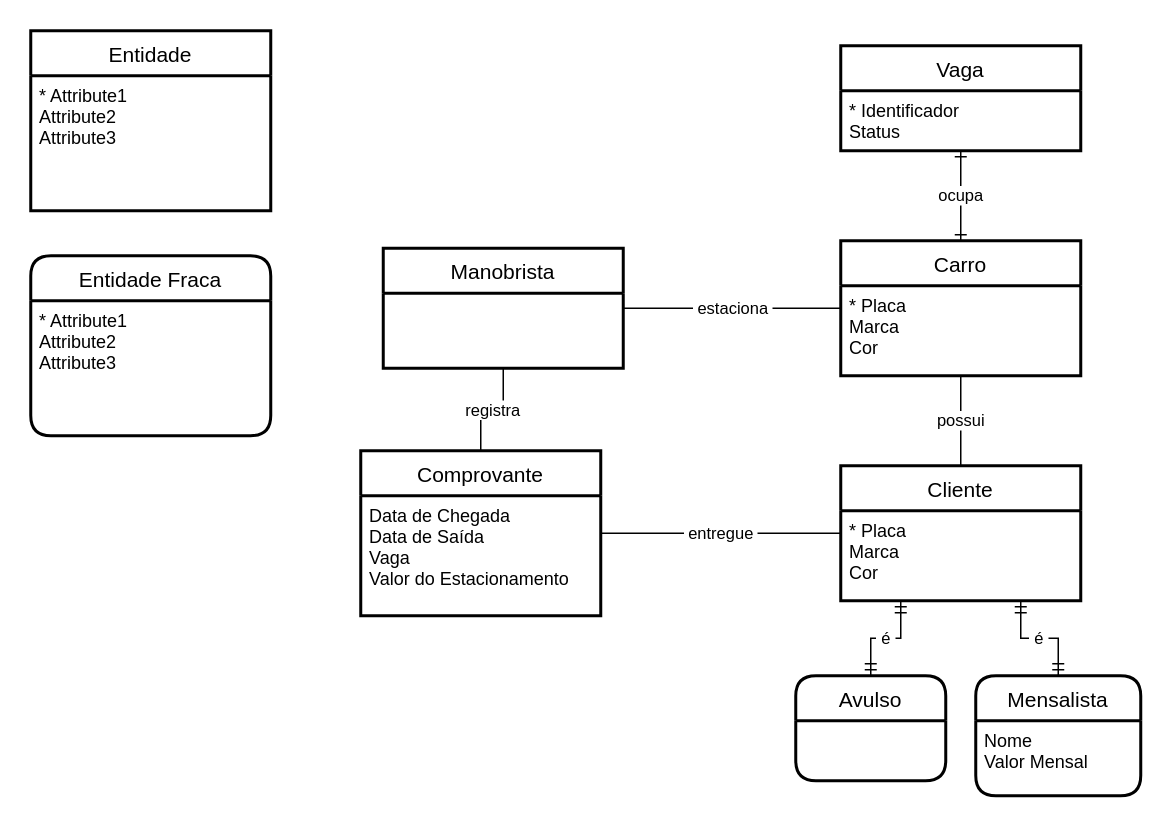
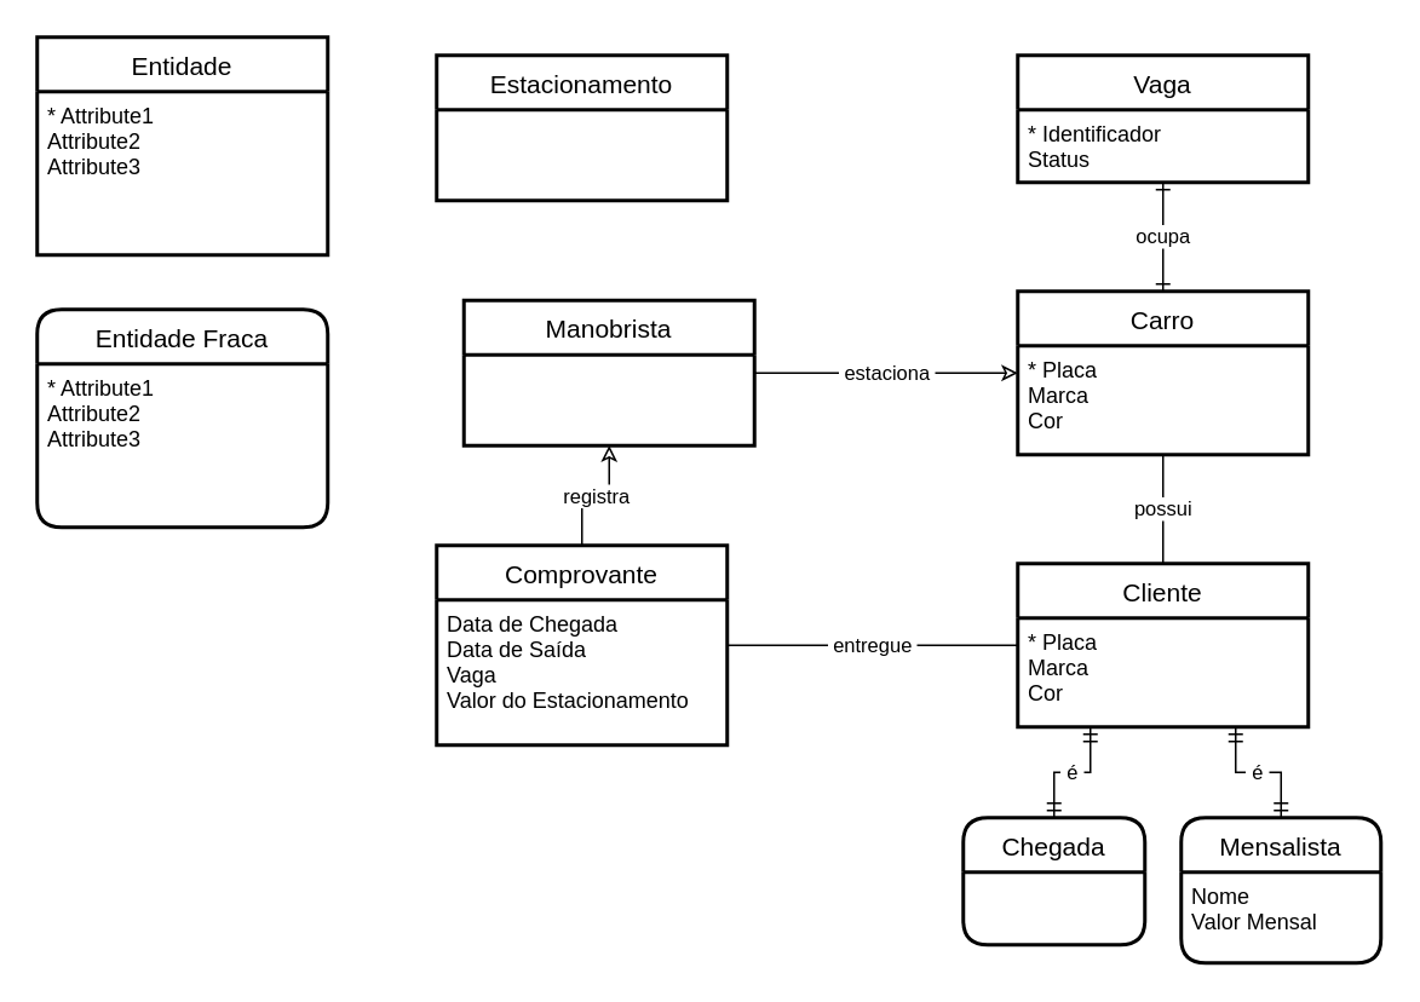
  <mxCell id="0" />
  <mxCell id="1" parent="0" />
  <mxCell id="2" value="Entidade Fraca" style="swimlane;childLayout=stackLayout;horizontal=1;startSize=30;horizontalStack=0;rounded=1;fontSize=14;fontStyle=0;strokeWidth=2;resizeParent=0;resizeLast=1;shadow=0;dashed=0;align=center;" vertex="1" parent="1"><mxGeometry x="20" y="170" width="160" height="120" as="geometry" /></mxCell>
  <mxCell id="3" value="* Attribute1&#10;Attribute2&#10;Attribute3" style="align=left;strokeColor=none;fillColor=none;spacingLeft=4;fontSize=12;verticalAlign=top;resizable=0;rotatable=0;part=1;" vertex="1" parent="2"><mxGeometry y="30" width="160" height="90" as="geometry" /></mxCell>
  <mxCell id="4" value="Entidade" style="swimlane;childLayout=stackLayout;horizontal=1;startSize=30;horizontalStack=0;rounded=0;fontSize=14;fontStyle=0;strokeWidth=2;resizeParent=0;resizeLast=1;shadow=0;dashed=0;align=center;" vertex="1" parent="1"><mxGeometry x="20" y="20" width="160" height="120" as="geometry" /></mxCell>
  <mxCell id="5" value="* Attribute1&#10;Attribute2&#10;Attribute3" style="align=left;strokeColor=none;fillColor=none;spacingLeft=4;fontSize=12;verticalAlign=top;resizable=0;rotatable=0;part=1;" vertex="1" parent="4"><mxGeometry y="30" width="160" height="90" as="geometry" /></mxCell>
+ <mxCell id="6" value="Estacionamento" style="swimlane;childLayout=stackLayout;horizontal=1;startSize=30;horizontalStack=0;rounded=0;fontSize=14;fontStyle=0;strokeWidth=2;resizeParent=0;resizeLast=1;shadow=0;dashed=0;align=center;" vertex="1" parent="1"><mxGeometry x="240" y="30" width="160" height="80" as="geometry"><mxRectangle x="320" y="30" width="130" height="30" as="alternateBounds" /></mxGeometry></mxCell>
  <mxCell id="7" value="Vaga" style="swimlane;childLayout=stackLayout;horizontal=1;startSize=30;horizontalStack=0;rounded=0;fontSize=14;fontStyle=0;strokeWidth=2;resizeParent=0;resizeLast=1;shadow=0;dashed=0;align=center;" vertex="1" parent="1"><mxGeometry x="560" y="30" width="160" height="70" as="geometry" /></mxCell>
  <mxCell id="8" value="* Identificador&#10;Status" style="align=left;strokeColor=none;fillColor=none;spacingLeft=4;fontSize=12;verticalAlign=top;resizable=0;rotatable=0;part=1;" vertex="1" parent="7"><mxGeometry y="30" width="160" height="40" as="geometry" /></mxCell>
  <mxCell id="9" value="&amp;nbsp;ocupa&amp;nbsp;" style="edgeStyle=orthogonalEdgeStyle;rounded=0;orthogonalLoop=1;jettySize=auto;html=1;entryX=0.5;entryY=1;entryDx=0;entryDy=0;startArrow=ERone;startFill=0;endArrow=ERone;endFill=0;exitX=0.5;exitY=0;exitDx=0;exitDy=0;" edge="1" parent="1" source="10" target="8"><mxGeometry relative="1" as="geometry"><mxPoint x="640" y="260" as="sourcePoint" /></mxGeometry></mxCell>
  <mxCell id="10" value="Carro" style="swimlane;childLayout=stackLayout;horizontal=1;startSize=30;horizontalStack=0;rounded=0;fontSize=14;fontStyle=0;strokeWidth=2;resizeParent=0;resizeLast=1;shadow=0;dashed=0;align=center;" vertex="1" parent="1"><mxGeometry x="560" y="160" width="160" height="90" as="geometry" /></mxCell>
  <mxCell id="11" value="* Placa&#10;Marca&#10;Cor" style="align=left;strokeColor=none;fillColor=none;spacingLeft=4;fontSize=12;verticalAlign=top;resizable=0;rotatable=0;part=1;" vertex="1" parent="10"><mxGeometry y="30" width="160" height="60" as="geometry" /></mxCell>
  <mxCell id="12" value="possui" style="edgeStyle=orthogonalEdgeStyle;rounded=0;orthogonalLoop=1;jettySize=auto;html=1;entryX=0.5;entryY=1;entryDx=0;entryDy=0;startArrow=none;startFill=0;endArrow=none;endFill=0;" edge="1" parent="1" source="13" target="11"><mxGeometry relative="1" as="geometry" /></mxCell>
  <mxCell id="13" value="Cliente" style="swimlane;childLayout=stackLayout;horizontal=1;startSize=30;horizontalStack=0;rounded=0;fontSize=14;fontStyle=0;strokeWidth=2;resizeParent=0;resizeLast=1;shadow=0;dashed=0;align=center;" vertex="1" parent="1"><mxGeometry x="560" y="310" width="160" height="90" as="geometry" /></mxCell>
  <mxCell id="14" value="* Placa&#10;Marca&#10;Cor" style="align=left;strokeColor=none;fillColor=none;spacingLeft=4;fontSize=12;verticalAlign=top;resizable=0;rotatable=0;part=1;" vertex="1" parent="13"><mxGeometry y="30" width="160" height="60" as="geometry" /></mxCell>
  <mxCell id="15" value="&amp;nbsp;é&amp;nbsp;" style="edgeStyle=orthogonalEdgeStyle;rounded=0;orthogonalLoop=1;jettySize=auto;html=1;entryX=0.25;entryY=1;entryDx=0;entryDy=0;startArrow=ERmandOne;startFill=0;endArrow=ERmandOne;endFill=0;" edge="1" parent="1" source="16" target="14"><mxGeometry relative="1" as="geometry" /></mxCell>
- <mxCell id="16" value="Avulso" style="swimlane;childLayout=stackLayout;horizontal=1;startSize=30;horizontalStack=0;rounded=1;fontSize=14;fontStyle=0;strokeWidth=2;resizeParent=0;resizeLast=1;shadow=0;dashed=0;align=center;" vertex="1" parent="1"><mxGeometry x="530" y="450" width="100" height="70" as="geometry" /></mxCell>
+ <mxCell id="16" value="Chegada" style="swimlane;childLayout=stackLayout;horizontal=1;startSize=30;horizontalStack=0;rounded=1;fontSize=14;fontStyle=0;strokeWidth=2;resizeParent=0;resizeLast=1;shadow=0;dashed=0;align=center;" vertex="1" parent="1"><mxGeometry x="530" y="450" width="100" height="70" as="geometry" /></mxCell>
  <mxCell id="17" value="&amp;nbsp;é&amp;nbsp;" style="edgeStyle=orthogonalEdgeStyle;rounded=0;orthogonalLoop=1;jettySize=auto;html=1;entryX=0.75;entryY=1;entryDx=0;entryDy=0;startArrow=ERmandOne;startFill=0;endArrow=ERmandOne;endFill=0;" edge="1" parent="1" source="18" target="14"><mxGeometry relative="1" as="geometry" /></mxCell>
  <mxCell id="18" value="Mensalista" style="swimlane;childLayout=stackLayout;horizontal=1;startSize=30;horizontalStack=0;rounded=1;fontSize=14;fontStyle=0;strokeWidth=2;resizeParent=0;resizeLast=1;shadow=0;dashed=0;align=center;" vertex="1" parent="1"><mxGeometry x="650" y="450" width="110" height="80" as="geometry" /></mxCell>
  <mxCell id="19" value="Nome&#10;Valor Mensal" style="align=left;strokeColor=none;fillColor=none;spacingLeft=4;fontSize=12;verticalAlign=top;resizable=0;rotatable=0;part=1;" vertex="1" parent="18"><mxGeometry y="30" width="110" height="50" as="geometry" /></mxCell>
- <mxCell id="20" value="&amp;nbsp;estaciona&amp;nbsp;" style="edgeStyle=orthogonalEdgeStyle;rounded=0;orthogonalLoop=1;jettySize=auto;html=1;entryX=0;entryY=0.5;entryDx=0;entryDy=0;startArrow=none;startFill=0;endArrow=none;endFill=0;" edge="1" parent="1" source="21" target="10"><mxGeometry relative="1" as="geometry" /></mxCell>
+ <mxCell id="20" value="&amp;nbsp;estaciona&amp;nbsp;" style="edgeStyle=orthogonalEdgeStyle;rounded=0;orthogonalLoop=1;jettySize=auto;html=1;entryX=0;entryY=0.5;entryDx=0;entryDy=0;startArrow=none;startFill=0;endArrow=classic;endFill=0;" edge="1" parent="1" source="21" target="10"><mxGeometry relative="1" as="geometry" /></mxCell>
  <mxCell id="21" value="Manobrista" style="swimlane;childLayout=stackLayout;horizontal=1;startSize=30;horizontalStack=0;rounded=0;fontSize=14;fontStyle=0;strokeWidth=2;resizeParent=0;resizeLast=1;shadow=0;dashed=0;align=center;" vertex="1" parent="1"><mxGeometry x="255" y="165" width="160" height="80" as="geometry"><mxRectangle x="320" y="30" width="130" height="30" as="alternateBounds" /></mxGeometry></mxCell>
  <mxCell id="22" value="&amp;nbsp;entregue&amp;nbsp;" style="edgeStyle=orthogonalEdgeStyle;rounded=0;orthogonalLoop=1;jettySize=auto;html=1;entryX=0;entryY=0.25;entryDx=0;entryDy=0;startArrow=none;startFill=0;endArrow=none;endFill=0;" edge="1" parent="1" source="24" target="14"><mxGeometry relative="1" as="geometry" /></mxCell>
- <mxCell id="23" value="&amp;nbsp;registra&amp;nbsp;" style="edgeStyle=orthogonalEdgeStyle;rounded=0;orthogonalLoop=1;jettySize=auto;html=1;entryX=0.5;entryY=1;entryDx=0;entryDy=0;startArrow=none;startFill=0;endArrow=none;endFill=0;" edge="1" parent="1" source="24" target="21"><mxGeometry relative="1" as="geometry" /></mxCell>
+ <mxCell id="23" value="&amp;nbsp;registra&amp;nbsp;" style="edgeStyle=orthogonalEdgeStyle;rounded=0;orthogonalLoop=1;jettySize=auto;html=1;entryX=0.5;entryY=1;entryDx=0;entryDy=0;startArrow=none;startFill=0;endArrow=classic;endFill=0;" edge="1" parent="1" source="24" target="21"><mxGeometry relative="1" as="geometry" /></mxCell>
  <mxCell id="24" value="Comprovante" style="swimlane;childLayout=stackLayout;horizontal=1;startSize=30;horizontalStack=0;rounded=0;fontSize=14;fontStyle=0;strokeWidth=2;resizeParent=0;resizeLast=1;shadow=0;dashed=0;align=center;" vertex="1" parent="1"><mxGeometry x="240" y="300" width="160" height="110" as="geometry" /></mxCell>
  <mxCell id="25" value="Data de Chegada&#10;Data de Saída&#10;Vaga&#10;Valor do Estacionamento" style="align=left;strokeColor=none;fillColor=none;spacingLeft=4;fontSize=12;verticalAlign=top;resizable=0;rotatable=0;part=1;" vertex="1" parent="24"><mxGeometry y="30" width="160" height="80" as="geometry" /></mxCell>
